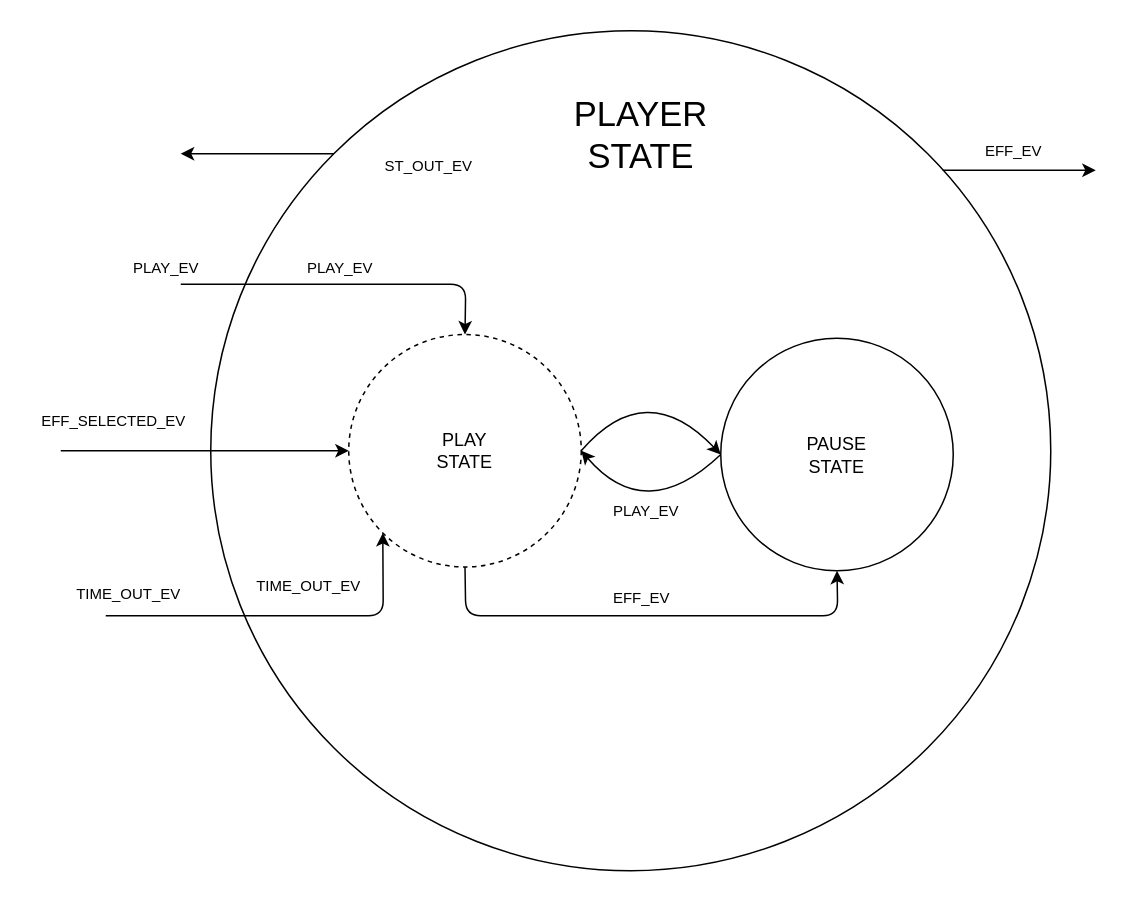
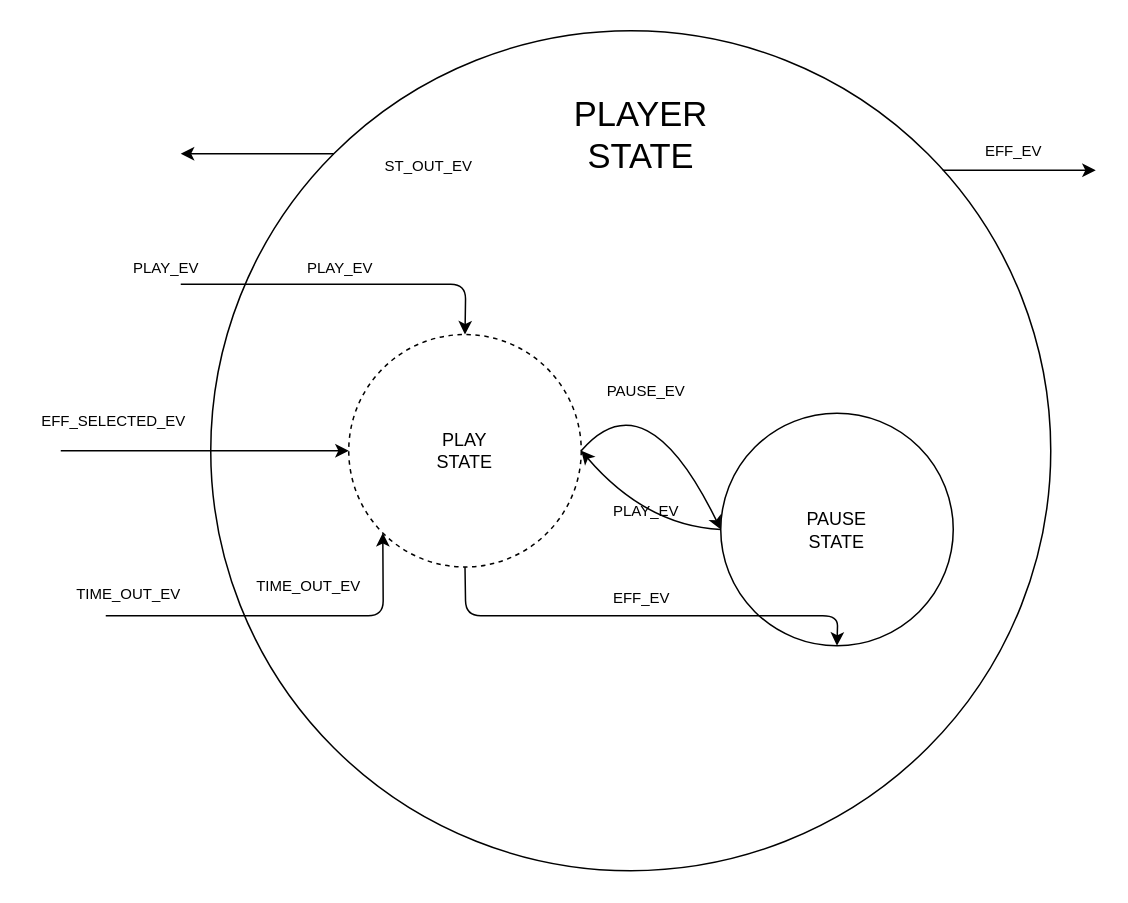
  <mxCell id="0" />
  <mxCell id="1" parent="0" />
  <mxCell id="2" value="" style="ellipse;whiteSpace=wrap;html=1;aspect=fixed;" vertex="1" parent="1"><mxGeometry x="140" y="20" width="560" height="560" as="geometry" /></mxCell>
  <mxCell id="3" value="&lt;font style=&quot;font-size: 23px&quot;&gt;PLAYER&lt;br&gt;STATE&lt;/font&gt;" style="text;html=1;strokeColor=none;fillColor=none;align=center;verticalAlign=middle;whiteSpace=wrap;rounded=0;" vertex="1" parent="1"><mxGeometry x="407" y="80" width="40" height="20" as="geometry" /></mxCell>
  <mxCell id="4" value="PLAY&lt;br&gt;STATE" style="ellipse;whiteSpace=wrap;html=1;aspect=fixed;dashed=1;" vertex="1" parent="1"><mxGeometry x="232" y="222.5" width="155" height="155" as="geometry" /></mxCell>
- <mxCell id="5" value="PAUSE&lt;br&gt;STATE" style="ellipse;whiteSpace=wrap;html=1;aspect=fixed;" vertex="1" parent="1"><mxGeometry x="480" y="225" width="155" height="155" as="geometry" /></mxCell>
+ <mxCell id="5" value="PAUSE&lt;br&gt;STATE" style="ellipse;whiteSpace=wrap;html=1;aspect=fixed;" vertex="1" parent="1"><mxGeometry x="480" y="275" width="155" height="155" as="geometry" /></mxCell>
  <mxCell id="6" value="" style="endArrow=classic;html=1;exitX=0;exitY=0;exitDx=0;exitDy=0;" edge="1" parent="1" source="2"><mxGeometry width="50" height="50" relative="1" as="geometry"><mxPoint x="330" y="350" as="sourcePoint" /><mxPoint x="120" y="102" as="targetPoint" /></mxGeometry></mxCell>
  <mxCell id="7" value="&lt;span style=&quot;font-size: 10px&quot;&gt;ST_OUT_EV&lt;/span&gt;" style="text;html=1;align=center;verticalAlign=middle;resizable=0;points=[];autosize=1;" vertex="1" parent="1"><mxGeometry x="250" y="100" width="70" height="20" as="geometry" /></mxCell>
  <mxCell id="8" value="" style="curved=1;endArrow=classic;html=1;exitX=1;exitY=0.5;exitDx=0;exitDy=0;entryX=0;entryY=0.5;entryDx=0;entryDy=0;" edge="1" parent="1" source="4" target="5"><mxGeometry width="50" height="50" relative="1" as="geometry"><mxPoint x="400" y="370" as="sourcePoint" /><mxPoint x="450" y="320" as="targetPoint" /><Array as="points"><mxPoint x="430" y="250" /></Array></mxGeometry></mxCell>
  <mxCell id="9" value="" style="curved=1;endArrow=classic;html=1;exitX=0;exitY=0.5;exitDx=0;exitDy=0;entryX=1;entryY=0.5;entryDx=0;entryDy=0;" edge="1" parent="1" source="5" target="4"><mxGeometry width="50" height="50" relative="1" as="geometry"><mxPoint x="480" y="312.5" as="sourcePoint" /><mxPoint x="365" y="303" as="targetPoint" /><Array as="points"><mxPoint x="430" y="350" /></Array></mxGeometry></mxCell>
+ <mxCell id="10" value="&lt;span style=&quot;font-size: 10px&quot;&gt;PAUSE_EV&lt;/span&gt;" style="text;html=1;align=center;verticalAlign=middle;resizable=0;points=[];autosize=1;" vertex="1" parent="1"><mxGeometry x="395" y="250" width="70" height="20" as="geometry" /></mxCell>
  <mxCell id="11" value="&lt;span style=&quot;font-size: 10px&quot;&gt;PLAY_EV&lt;/span&gt;" style="text;html=1;align=center;verticalAlign=middle;resizable=0;points=[];autosize=1;" vertex="1" parent="1"><mxGeometry x="400" y="330" width="60" height="20" as="geometry" /></mxCell>
  <mxCell id="12" value="" style="endArrow=classic;html=1;exitX=0.5;exitY=1;exitDx=0;exitDy=0;entryX=0.5;entryY=1;entryDx=0;entryDy=0;" edge="1" parent="1" source="4" target="5"><mxGeometry width="50" height="50" relative="1" as="geometry"><mxPoint x="380" y="340" as="sourcePoint" /><mxPoint x="430" y="290" as="targetPoint" /><Array as="points"><mxPoint x="310" y="410" /><mxPoint x="558" y="410" /></Array></mxGeometry></mxCell>
  <mxCell id="13" value="&lt;span style=&quot;font-size: 10px&quot;&gt;EFF_EV&lt;/span&gt;" style="text;html=1;align=center;verticalAlign=middle;resizable=0;points=[];autosize=1;" vertex="1" parent="1"><mxGeometry x="402" y="388" width="50" height="20" as="geometry" /></mxCell>
  <mxCell id="14" value="" style="endArrow=classic;html=1;entryX=0.5;entryY=0;entryDx=0;entryDy=0;" edge="1" parent="1" target="4"><mxGeometry width="50" height="50" relative="1" as="geometry"><mxPoint x="120" y="189" as="sourcePoint" /><mxPoint x="390" y="240" as="targetPoint" /><Array as="points"><mxPoint x="310" y="189" /></Array></mxGeometry></mxCell>
  <mxCell id="15" value="&lt;span style=&quot;font-size: 10px&quot;&gt;PLAY_EV&lt;/span&gt;" style="text;html=1;align=center;verticalAlign=middle;resizable=0;points=[];autosize=1;" vertex="1" parent="1"><mxGeometry x="196" y="168" width="60" height="20" as="geometry" /></mxCell>
  <mxCell id="16" value="&lt;span style=&quot;font-size: 10px&quot;&gt;PLAY_EV&lt;/span&gt;" style="text;html=1;align=center;verticalAlign=middle;resizable=0;points=[];autosize=1;" vertex="1" parent="1"><mxGeometry x="80" y="168" width="60" height="20" as="geometry" /></mxCell>
  <mxCell id="17" value="" style="endArrow=classic;html=1;entryX=0;entryY=1;entryDx=0;entryDy=0;" edge="1" parent="1" target="4"><mxGeometry width="50" height="50" relative="1" as="geometry"><mxPoint x="70" y="410" as="sourcePoint" /><mxPoint x="460" y="280" as="targetPoint" /><Array as="points"><mxPoint x="190" y="410" /><mxPoint x="255" y="410" /></Array></mxGeometry></mxCell>
  <mxCell id="18" value="&lt;span style=&quot;font-size: 10px&quot;&gt;TIME_OUT_EV&lt;/span&gt;" style="text;html=1;align=center;verticalAlign=middle;resizable=0;points=[];autosize=1;" vertex="1" parent="1"><mxGeometry x="40" y="385" width="90" height="20" as="geometry" /></mxCell>
  <mxCell id="19" value="&lt;span style=&quot;font-size: 10px&quot;&gt;TIME_OUT_EV&lt;/span&gt;" style="text;html=1;align=center;verticalAlign=middle;resizable=0;points=[];autosize=1;" vertex="1" parent="1"><mxGeometry x="160" y="380" width="90" height="20" as="geometry" /></mxCell>
  <mxCell id="20" value="" style="endArrow=classic;html=1;" edge="1" parent="1"><mxGeometry width="50" height="50" relative="1" as="geometry"><mxPoint x="628" y="113" as="sourcePoint" /><mxPoint x="730" y="113" as="targetPoint" /></mxGeometry></mxCell>
  <mxCell id="21" value="&lt;span style=&quot;font-size: 10px&quot;&gt;EFF_EV&lt;/span&gt;" style="text;html=1;align=center;verticalAlign=middle;resizable=0;points=[];autosize=1;" vertex="1" parent="1"><mxGeometry x="650" y="90" width="50" height="20" as="geometry" /></mxCell>
  <mxCell id="22" value="" style="endArrow=classic;html=1;entryX=0;entryY=0.5;entryDx=0;entryDy=0;" edge="1" parent="1" target="4"><mxGeometry width="50" height="50" relative="1" as="geometry"><mxPoint x="40" y="300" as="sourcePoint" /><mxPoint x="190" y="310" as="targetPoint" /></mxGeometry></mxCell>
  <mxCell id="23" value="&lt;span style=&quot;font-size: 10px&quot;&gt;EFF_SELECTED_EV&lt;/span&gt;" style="text;html=1;align=center;verticalAlign=middle;resizable=0;points=[];autosize=1;" vertex="1" parent="1"><mxGeometry x="20" y="270" width="110" height="20" as="geometry" /></mxCell>
